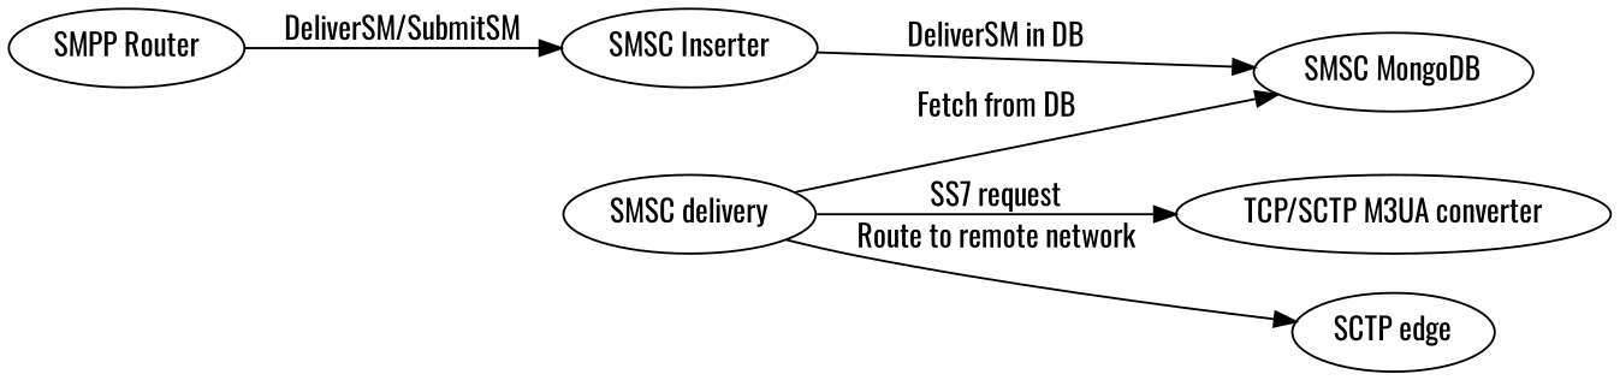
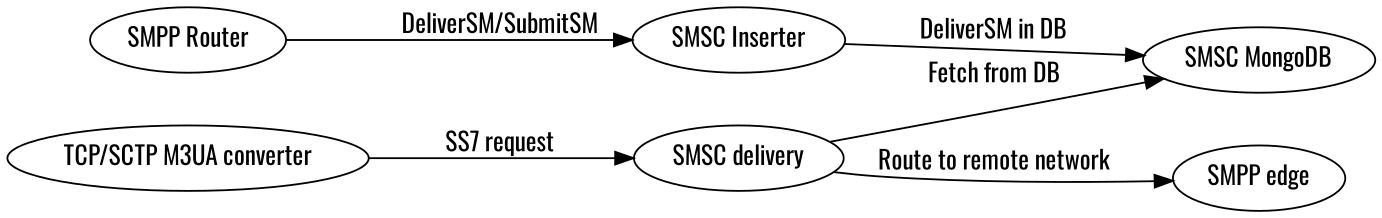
  digraph {
    fontname=Oswald
    rankdir=LR
    node [fontname=Oswald]
    edge [fontname=Oswald]
    n1 [label="SMPP Router"]
    n2 [label="SMSC Inserter"]
    n3 [label="SMSC MongoDB"]
    n4 [label="SMSC delivery"]
    n5 [label="TCP/SCTP M3UA converter"]
-   n6 [label="SCTP edge"]
+   n6 [label="SMPP edge"]
    n1 -> n2 [label="DeliverSM/SubmitSM"]
    n2 -> n3 [label="DeliverSM in DB"]
    n4 -> n3 [label="Fetch from DB"]
-   n4 -> n5 [label="SS7 request"]
+   n5 -> n4 [label="SS7 request"]
    n4 -> n6 [label="Route to remote network"]
  }
